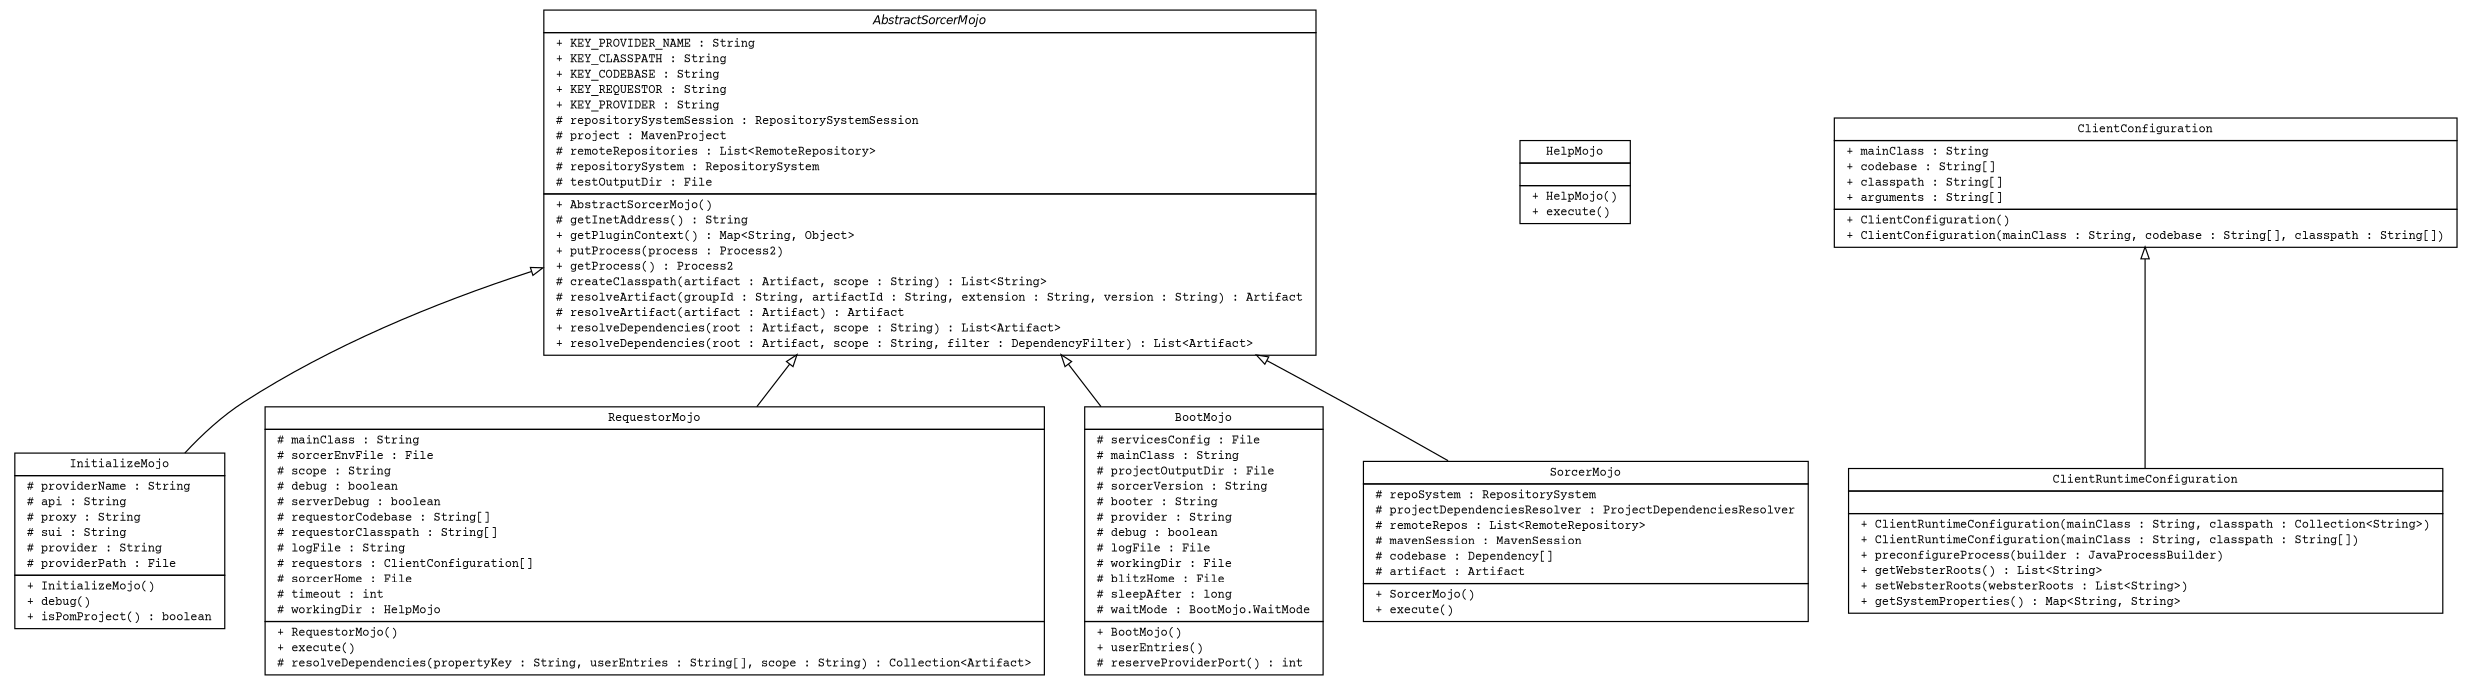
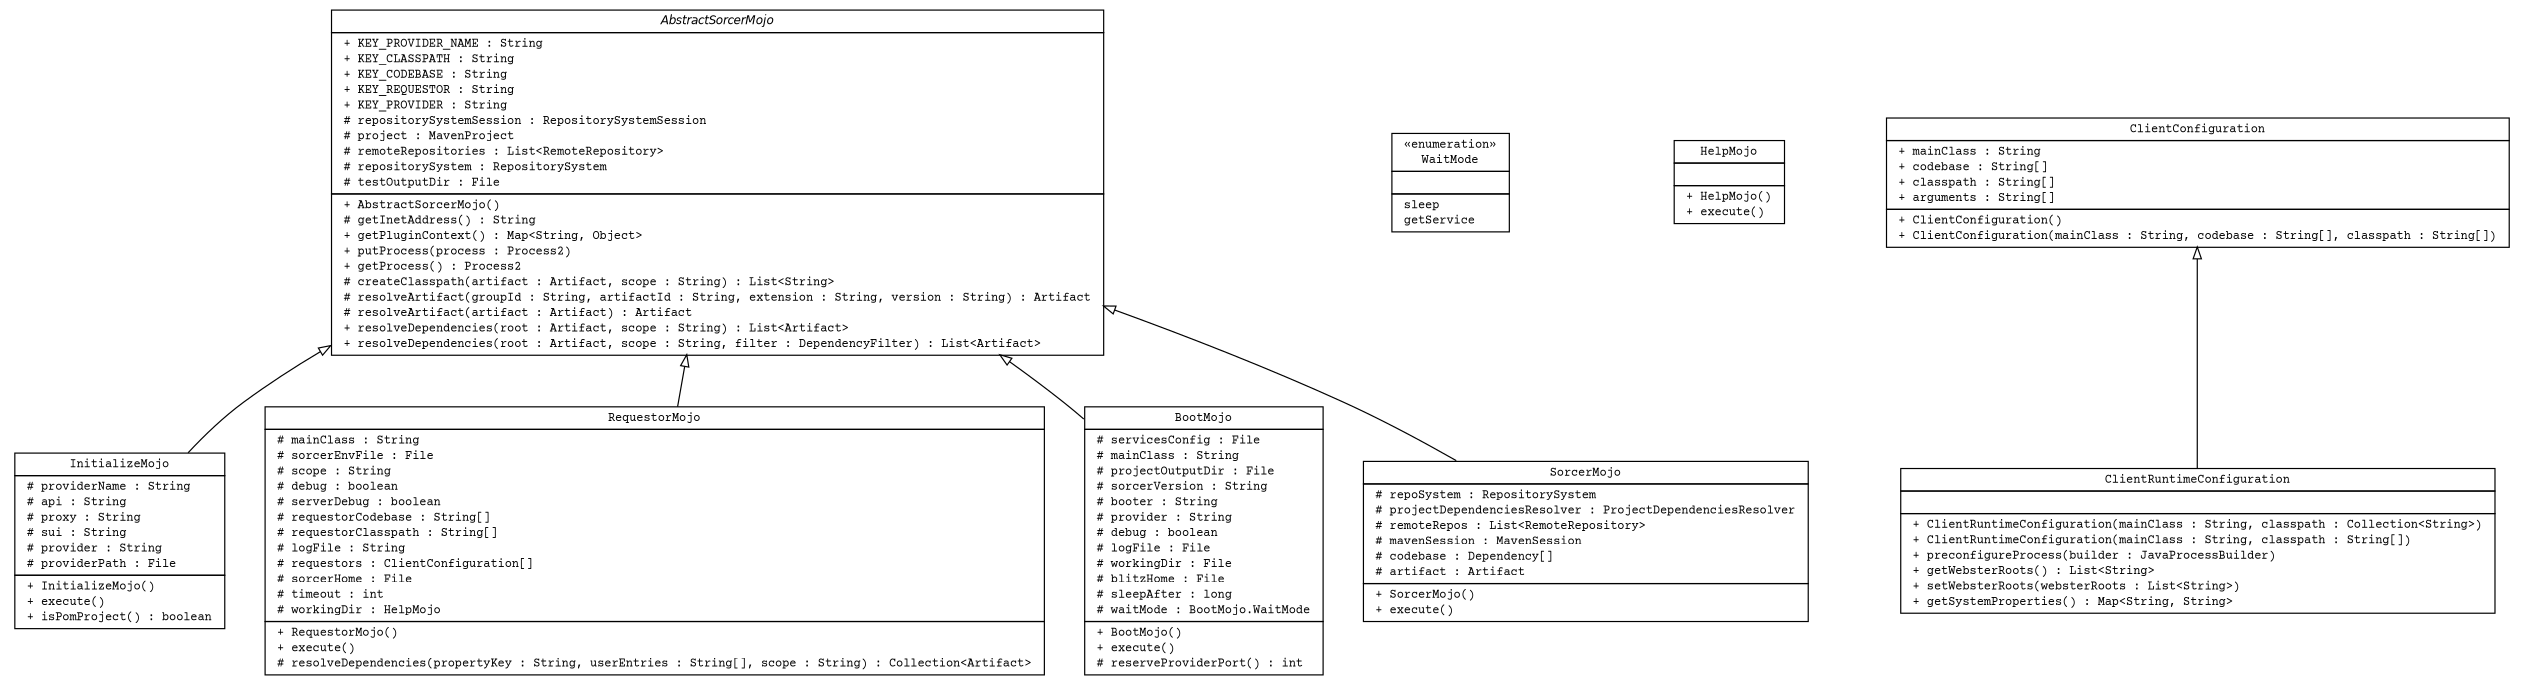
  digraph {
    fontname="Courier Prime"
    nodesep=0.25
    ranksep=0.5
    node [fontcolor=black fontname="Courier Prime" fontsize=10.0 shape=plaintext]
    edge [arrowtail=empty dir=back fontname="Courier Prime" fontsize=10 headport=p labelfontname=Helvetica labelfontsize=10 tailport=p]
    n1 [label=<<table title="sorcer.maven.plugin.AbstractSorcerMojo" border="0" cellborder="1" cellspacing="0" cellpadding="2" port="p" href="./AbstractSorcerMojo.html"> 		<tr><td><table border="0" cellspacing="0" cellpadding="1"> <tr><td align="center" balign="center"><font face="Helvetica-Oblique"> AbstractSorcerMojo </font></td></tr> 		</table></td></tr> 		<tr><td><table border="0" cellspacing="0" cellpadding="1"> <tr><td align="left" balign="left"> + KEY_PROVIDER_NAME : String </td></tr> <tr><td align="left" balign="left"> + KEY_CLASSPATH : String </td></tr> <tr><td align="left" balign="left"> + KEY_CODEBASE : String </td></tr> <tr><td align="left" balign="left"> + KEY_REQUESTOR : String </td></tr> <tr><td align="left" balign="left"> + KEY_PROVIDER : String </td></tr> <tr><td align="left" balign="left"> # repositorySystemSession : RepositorySystemSession </td></tr> <tr><td align="left" balign="left"> # project : MavenProject </td></tr> <tr><td align="left" balign="left"> # remoteRepositories : List&lt;RemoteRepository&gt; </td></tr> <tr><td align="left" balign="left"> # repositorySystem : RepositorySystem </td></tr> <tr><td align="left" balign="left"> # testOutputDir : File </td></tr> 		</table></td></tr> 		<tr><td><table border="0" cellspacing="0" cellpadding="1"> <tr><td align="left" balign="left"> + AbstractSorcerMojo() </td></tr> <tr><td align="left" balign="left"> # getInetAddress() : String </td></tr> <tr><td align="left" balign="left"> + getPluginContext() : Map&lt;String, Object&gt; </td></tr> <tr><td align="left" balign="left"> + putProcess(process : Process2) </td></tr> <tr><td align="left" balign="left"> + getProcess() : Process2 </td></tr> <tr><td align="left" balign="left"> # createClasspath(artifact : Artifact, scope : String) : List&lt;String&gt; </td></tr> <tr><td align="left" balign="left"> # resolveArtifact(groupId : String, artifactId : String, extension : String, version : String) : Artifact </td></tr> <tr><td align="left" balign="left"> # resolveArtifact(artifact : Artifact) : Artifact </td></tr> <tr><td align="left" balign="left"> + resolveDependencies(root : Artifact, scope : String) : List&lt;Artifact&gt; </td></tr> <tr><td align="left" balign="left"> + resolveDependencies(root : Artifact, scope : String, filter : DependencyFilter) : List&lt;Artifact&gt; </td></tr> 		</table></td></tr> 		</table>>]
-   n2 [label=<<table title="sorcer.maven.plugin.InitializeMojo" border="0" cellborder="1" cellspacing="0" cellpadding="2" port="p" href="./InitializeMojo.html"> 		<tr><td><table border="0" cellspacing="0" cellpadding="1"> <tr><td align="center" balign="center"> InitializeMojo </td></tr> 		</table></td></tr> 		<tr><td><table border="0" cellspacing="0" cellpadding="1"> <tr><td align="left" balign="left"> # providerName : String </td></tr> <tr><td align="left" balign="left"> # api : String </td></tr> <tr><td align="left" balign="left"> # proxy : String </td></tr> <tr><td align="left" balign="left"> # sui : String </td></tr> <tr><td align="left" balign="left"> # provider : String </td></tr> <tr><td align="left" balign="left"> # providerPath : File </td></tr> 		</table></td></tr> 		<tr><td><table border="0" cellspacing="0" cellpadding="1"> <tr><td align="left" balign="left"> + InitializeMojo() </td></tr> <tr><td align="left" balign="left"> + debug() </td></tr> <tr><td align="left" balign="left"> + isPomProject() : boolean </td></tr> 		</table></td></tr> 		</table>>]
+   n2 [label=<<table title="sorcer.maven.plugin.InitializeMojo" border="0" cellborder="1" cellspacing="0" cellpadding="2" port="p" href="./InitializeMojo.html"> 		<tr><td><table border="0" cellspacing="0" cellpadding="1"> <tr><td align="center" balign="center"> InitializeMojo </td></tr> 		</table></td></tr> 		<tr><td><table border="0" cellspacing="0" cellpadding="1"> <tr><td align="left" balign="left"> # providerName : String </td></tr> <tr><td align="left" balign="left"> # api : String </td></tr> <tr><td align="left" balign="left"> # proxy : String </td></tr> <tr><td align="left" balign="left"> # sui : String </td></tr> <tr><td align="left" balign="left"> # provider : String </td></tr> <tr><td align="left" balign="left"> # providerPath : File </td></tr> 		</table></td></tr> 		<tr><td><table border="0" cellspacing="0" cellpadding="1"> <tr><td align="left" balign="left"> + InitializeMojo() </td></tr> <tr><td align="left" balign="left"> + execute() </td></tr> <tr><td align="left" balign="left"> + isPomProject() : boolean </td></tr> 		</table></td></tr> 		</table>>]
    n3 [label=<<table title="sorcer.maven.plugin.RequestorMojo" border="0" cellborder="1" cellspacing="0" cellpadding="2" port="p" href="./RequestorMojo.html"> 		<tr><td><table border="0" cellspacing="0" cellpadding="1"> <tr><td align="center" balign="center"> RequestorMojo </td></tr> 		</table></td></tr> 		<tr><td><table border="0" cellspacing="0" cellpadding="1"> <tr><td align="left" balign="left"> # mainClass : String </td></tr> <tr><td align="left" balign="left"> # sorcerEnvFile : File </td></tr> <tr><td align="left" balign="left"> # scope : String </td></tr> <tr><td align="left" balign="left"> # debug : boolean </td></tr> <tr><td align="left" balign="left"> # serverDebug : boolean </td></tr> <tr><td align="left" balign="left"> # requestorCodebase : String[] </td></tr> <tr><td align="left" balign="left"> # requestorClasspath : String[] </td></tr> <tr><td align="left" balign="left"> # logFile : String </td></tr> <tr><td align="left" balign="left"> # requestors : ClientConfiguration[] </td></tr> <tr><td align="left" balign="left"> # sorcerHome : File </td></tr> <tr><td align="left" balign="left"> # timeout : int </td></tr> <tr><td align="left" balign="left"> # workingDir : HelpMojo </td></tr> 		</table></td></tr> 		<tr><td><table border="0" cellspacing="0" cellpadding="1"> <tr><td align="left" balign="left"> + RequestorMojo() </td></tr> <tr><td align="left" balign="left"> + execute() </td></tr> <tr><td align="left" balign="left"> # resolveDependencies(propertyKey : String, userEntries : String[], scope : String) : Collection&lt;Artifact&gt; </td></tr> 		</table></td></tr> 		</table>>]
-   n4 [label=<<table title="sorcer.maven.plugin.BootMojo" border="0" cellborder="1" cellspacing="0" cellpadding="2" port="p" href="./BootMojo.html"> 		<tr><td><table border="0" cellspacing="0" cellpadding="1"> <tr><td align="center" balign="center"> BootMojo </td></tr> 		</table></td></tr> 		<tr><td><table border="0" cellspacing="0" cellpadding="1"> <tr><td align="left" balign="left"> # servicesConfig : File </td></tr> <tr><td align="left" balign="left"> # mainClass : String </td></tr> <tr><td align="left" balign="left"> # projectOutputDir : File </td></tr> <tr><td align="left" balign="left"> # sorcerVersion : String </td></tr> <tr><td align="left" balign="left"> # booter : String </td></tr> <tr><td align="left" balign="left"> # provider : String </td></tr> <tr><td align="left" balign="left"> # debug : boolean </td></tr> <tr><td align="left" balign="left"> # logFile : File </td></tr> <tr><td align="left" balign="left"> # workingDir : File </td></tr> <tr><td align="left" balign="left"> # blitzHome : File </td></tr> <tr><td align="left" balign="left"> # sleepAfter : long </td></tr> <tr><td align="left" balign="left"> # waitMode : BootMojo.WaitMode </td></tr> 		</table></td></tr> 		<tr><td><table border="0" cellspacing="0" cellpadding="1"> <tr><td align="left" balign="left"> + BootMojo() </td></tr> <tr><td align="left" balign="left"> + userEntries() </td></tr> <tr><td align="left" balign="left"> # reserveProviderPort() : int </td></tr> 		</table></td></tr> 		</table>>]
+   n4 [label=<<table title="sorcer.maven.plugin.BootMojo" border="0" cellborder="1" cellspacing="0" cellpadding="2" port="p" href="./BootMojo.html"> 		<tr><td><table border="0" cellspacing="0" cellpadding="1"> <tr><td align="center" balign="center"> BootMojo </td></tr> 		</table></td></tr> 		<tr><td><table border="0" cellspacing="0" cellpadding="1"> <tr><td align="left" balign="left"> # servicesConfig : File </td></tr> <tr><td align="left" balign="left"> # mainClass : String </td></tr> <tr><td align="left" balign="left"> # projectOutputDir : File </td></tr> <tr><td align="left" balign="left"> # sorcerVersion : String </td></tr> <tr><td align="left" balign="left"> # booter : String </td></tr> <tr><td align="left" balign="left"> # provider : String </td></tr> <tr><td align="left" balign="left"> # debug : boolean </td></tr> <tr><td align="left" balign="left"> # logFile : File </td></tr> <tr><td align="left" balign="left"> # workingDir : File </td></tr> <tr><td align="left" balign="left"> # blitzHome : File </td></tr> <tr><td align="left" balign="left"> # sleepAfter : long </td></tr> <tr><td align="left" balign="left"> # waitMode : BootMojo.WaitMode </td></tr> 		</table></td></tr> 		<tr><td><table border="0" cellspacing="0" cellpadding="1"> <tr><td align="left" balign="left"> + BootMojo() </td></tr> <tr><td align="left" balign="left"> + execute() </td></tr> <tr><td align="left" balign="left"> # reserveProviderPort() : int </td></tr> 		</table></td></tr> 		</table>>]
    n5 [label=<<table title="sorcer.maven.plugin.SorcerMojo" border="0" cellborder="1" cellspacing="0" cellpadding="2" port="p" href="./SorcerMojo.html"> 		<tr><td><table border="0" cellspacing="0" cellpadding="1"> <tr><td align="center" balign="center"> SorcerMojo </td></tr> 		</table></td></tr> 		<tr><td><table border="0" cellspacing="0" cellpadding="1"> <tr><td align="left" balign="left"> # repoSystem : RepositorySystem </td></tr> <tr><td align="left" balign="left"> # projectDependenciesResolver : ProjectDependenciesResolver </td></tr> <tr><td align="left" balign="left"> # remoteRepos : List&lt;RemoteRepository&gt; </td></tr> <tr><td align="left" balign="left"> # mavenSession : MavenSession </td></tr> <tr><td align="left" balign="left"> # codebase : Dependency[] </td></tr> <tr><td align="left" balign="left"> # artifact : Artifact </td></tr> 		</table></td></tr> 		<tr><td><table border="0" cellspacing="0" cellpadding="1"> <tr><td align="left" balign="left"> + SorcerMojo() </td></tr> <tr><td align="left" balign="left"> + execute() </td></tr> 		</table></td></tr> 		</table>>]
+   n6 [label=<<table title="sorcer.maven.plugin.BootMojo.WaitMode" border="0" cellborder="1" cellspacing="0" cellpadding="2" port="p" href="./BootMojo.WaitMode.html"> 		<tr><td><table border="0" cellspacing="0" cellpadding="1"> <tr><td align="center" balign="center"> &#171;enumeration&#187; </td></tr> <tr><td align="center" balign="center"> WaitMode </td></tr> 		</table></td></tr> 		<tr><td><table border="0" cellspacing="0" cellpadding="1"> <tr><td align="left" balign="left">  </td></tr> 		</table></td></tr> 		<tr><td><table border="0" cellspacing="0" cellpadding="1"> <tr><td align="left" balign="left"> sleep </td></tr> <tr><td align="left" balign="left"> getService </td></tr> 		</table></td></tr> 		</table>>]
    n7 [label=<<table title="sorcer.maven.plugin.HelpMojo" border="0" cellborder="1" cellspacing="0" cellpadding="2" port="p" href="./HelpMojo.html"> 		<tr><td><table border="0" cellspacing="0" cellpadding="1"> <tr><td align="center" balign="center"> HelpMojo </td></tr> 		</table></td></tr> 		<tr><td><table border="0" cellspacing="0" cellpadding="1"> <tr><td align="left" balign="left">  </td></tr> 		</table></td></tr> 		<tr><td><table border="0" cellspacing="0" cellpadding="1"> <tr><td align="left" balign="left"> + HelpMojo() </td></tr> <tr><td align="left" balign="left"> + execute() </td></tr> 		</table></td></tr> 		</table>>]
    n8 [label=<<table title="sorcer.maven.plugin.ClientConfiguration" border="0" cellborder="1" cellspacing="0" cellpadding="2" port="p" href="./ClientConfiguration.html"> 		<tr><td><table border="0" cellspacing="0" cellpadding="1"> <tr><td align="center" balign="center"> ClientConfiguration </td></tr> 		</table></td></tr> 		<tr><td><table border="0" cellspacing="0" cellpadding="1"> <tr><td align="left" balign="left"> + mainClass : String </td></tr> <tr><td align="left" balign="left"> + codebase : String[] </td></tr> <tr><td align="left" balign="left"> + classpath : String[] </td></tr> <tr><td align="left" balign="left"> + arguments : String[] </td></tr> 		</table></td></tr> 		<tr><td><table border="0" cellspacing="0" cellpadding="1"> <tr><td align="left" balign="left"> + ClientConfiguration() </td></tr> <tr><td align="left" balign="left"> + ClientConfiguration(mainClass : String, codebase : String[], classpath : String[]) </td></tr> 		</table></td></tr> 		</table>>]
    n9 [label=<<table title="sorcer.maven.plugin.ClientRuntimeConfiguration" border="0" cellborder="1" cellspacing="0" cellpadding="2" port="p" href="./ClientRuntimeConfiguration.html"> 		<tr><td><table border="0" cellspacing="0" cellpadding="1"> <tr><td align="center" balign="center"> ClientRuntimeConfiguration </td></tr> 		</table></td></tr> 		<tr><td><table border="0" cellspacing="0" cellpadding="1"> <tr><td align="left" balign="left">  </td></tr> 		</table></td></tr> 		<tr><td><table border="0" cellspacing="0" cellpadding="1"> <tr><td align="left" balign="left"> + ClientRuntimeConfiguration(mainClass : String, classpath : Collection&lt;String&gt;) </td></tr> <tr><td align="left" balign="left"> + ClientRuntimeConfiguration(mainClass : String, classpath : String[]) </td></tr> <tr><td align="left" balign="left"> + preconfigureProcess(builder : JavaProcessBuilder) </td></tr> <tr><td align="left" balign="left"> + getWebsterRoots() : List&lt;String&gt; </td></tr> <tr><td align="left" balign="left"> + setWebsterRoots(websterRoots : List&lt;String&gt;) </td></tr> <tr><td align="left" balign="left"> + getSystemProperties() : Map&lt;String, String&gt; </td></tr> 		</table></td></tr> 		</table>>]
    n1 -> n2
    n1 -> n3
    n1 -> n4
    n1 -> n5
    n8 -> n9
  }
